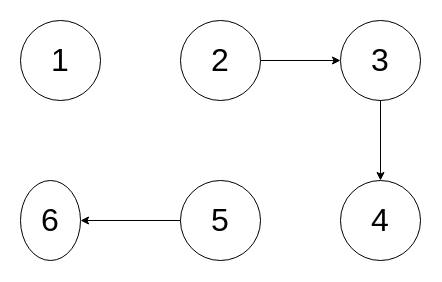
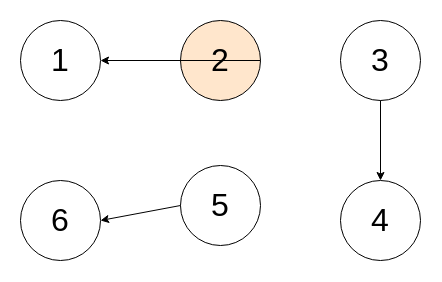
  <mxCell id="0" />
  <mxCell id="1" parent="0" />
  <mxCell id="2" value="&lt;font style=&quot;font-size: 32px;&quot;&gt;1&lt;/font&gt;" style="ellipse;whiteSpace=wrap;html=1;aspect=fixed;" vertex="1" parent="1"><mxGeometry x="20" y="20" width="80" height="80" as="geometry" /></mxCell>
- <mxCell id="3" value="&lt;font style=&quot;font-size: 32px;&quot;&gt;2&lt;/font&gt;" style="ellipse;whiteSpace=wrap;html=1;aspect=fixed;" vertex="1" parent="1"><mxGeometry x="180" y="20" width="80" height="80" as="geometry" /></mxCell>
+ <mxCell id="3" value="&lt;font style=&quot;font-size: 32px;&quot;&gt;2&lt;/font&gt;" style="ellipse;whiteSpace=wrap;html=1;aspect=fixed;fillColor=#ffe6cc;" vertex="1" parent="1"><mxGeometry x="180" y="20" width="80" height="80" as="geometry" /></mxCell>
  <mxCell id="4" value="&lt;font style=&quot;font-size: 32px;&quot;&gt;3&lt;/font&gt;" style="ellipse;whiteSpace=wrap;html=1;aspect=fixed;" vertex="1" parent="1"><mxGeometry x="340" y="20" width="80" height="80" as="geometry" /></mxCell>
  <mxCell id="5" value="&lt;font style=&quot;font-size: 32px;&quot;&gt;4&lt;/font&gt;" style="ellipse;whiteSpace=wrap;html=1;aspect=fixed;" vertex="1" parent="1"><mxGeometry x="340" y="180" width="80" height="80" as="geometry" /></mxCell>
- <mxCell id="6" value="&lt;font style=&quot;font-size: 32px;&quot;&gt;5&lt;/font&gt;" style="ellipse;whiteSpace=wrap;html=1;aspect=fixed;" vertex="1" parent="1"><mxGeometry x="180" y="180" width="80" height="80" as="geometry" /></mxCell>
- <mxCell id="7" value="&lt;font style=&quot;font-size: 32px;&quot;&gt;6&lt;/font&gt;" style="ellipse;whiteSpace=wrap;html=1;aspect=fixed;" vertex="1" parent="1"><mxGeometry x="20" y="180" width="60" height="80" as="geometry" /></mxCell>
- <mxCell id="8" value="" style="endArrow=classic;html=1;rounded=0;exitX=1;exitY=0.5;exitDx=0;exitDy=0;entryX=0;entryY=0.5;entryDx=0;entryDy=0;" edge="1" parent="1" source="3" target="4"><mxGeometry width="50" height="50" relative="1" as="geometry"><mxPoint x="250" y="320" as="sourcePoint" /><mxPoint x="300" y="270" as="targetPoint" /></mxGeometry></mxCell>
+ <mxCell id="6" value="&lt;font style=&quot;font-size: 32px;&quot;&gt;5&lt;/font&gt;" style="ellipse;whiteSpace=wrap;html=1;aspect=fixed;" vertex="1" parent="1"><mxGeometry x="180" y="165" width="80" height="80" as="geometry" /></mxCell>
+ <mxCell id="7" value="&lt;font style=&quot;font-size: 32px;&quot;&gt;6&lt;/font&gt;" style="ellipse;whiteSpace=wrap;html=1;aspect=fixed;" vertex="1" parent="1"><mxGeometry x="20" y="180" width="80" height="80" as="geometry" /></mxCell>
+ <mxCell id="8" value="" style="endArrow=classic;html=1;rounded=0;exitX=1;exitY=0.5;exitDx=0;exitDy=0;" edge="1" parent="1" source="3" target="2"><mxGeometry width="50" height="50" relative="1" as="geometry"><mxPoint x="250" y="320" as="sourcePoint" /><mxPoint x="300" y="270" as="targetPoint" /></mxGeometry></mxCell>
  <mxCell id="9" value="" style="endArrow=classic;html=1;rounded=0;exitX=0.5;exitY=1;exitDx=0;exitDy=0;entryX=0.5;entryY=0;entryDx=0;entryDy=0;" edge="1" parent="1" source="4" target="5"><mxGeometry width="50" height="50" relative="1" as="geometry"><mxPoint x="250" y="320" as="sourcePoint" /><mxPoint x="300" y="270" as="targetPoint" /></mxGeometry></mxCell>
  <mxCell id="10" value="" style="endArrow=classic;html=1;rounded=0;entryX=1;entryY=0.5;entryDx=0;entryDy=0;exitX=0;exitY=0.5;exitDx=0;exitDy=0;" edge="1" parent="1" source="6" target="7"><mxGeometry width="50" height="50" relative="1" as="geometry"><mxPoint x="250" y="320" as="sourcePoint" /><mxPoint x="300" y="270" as="targetPoint" /></mxGeometry></mxCell>
